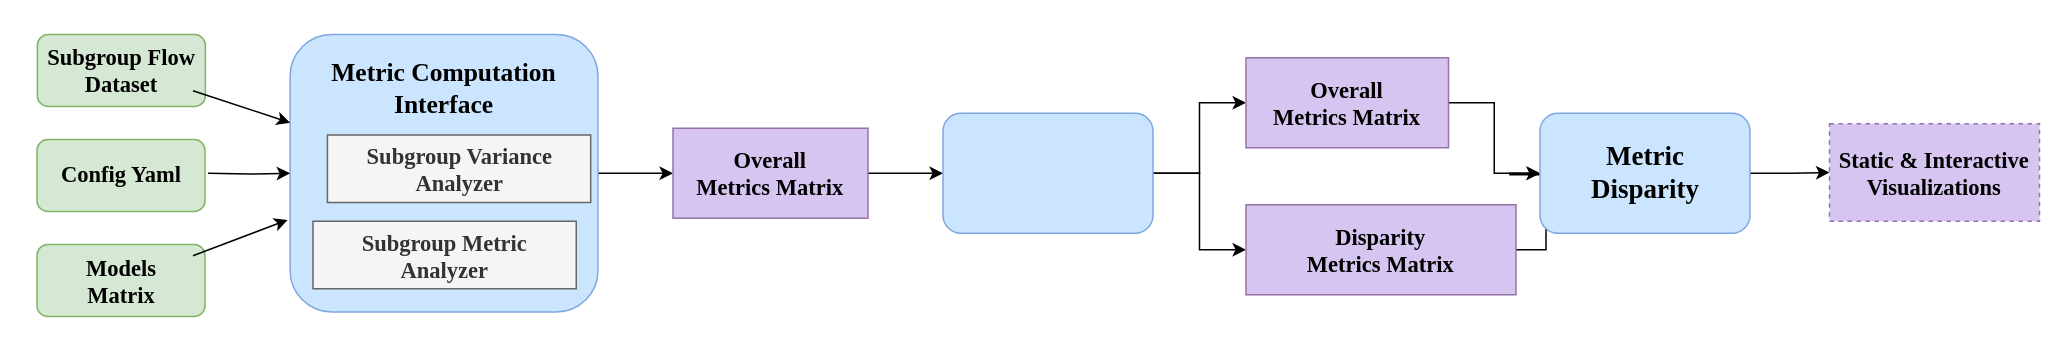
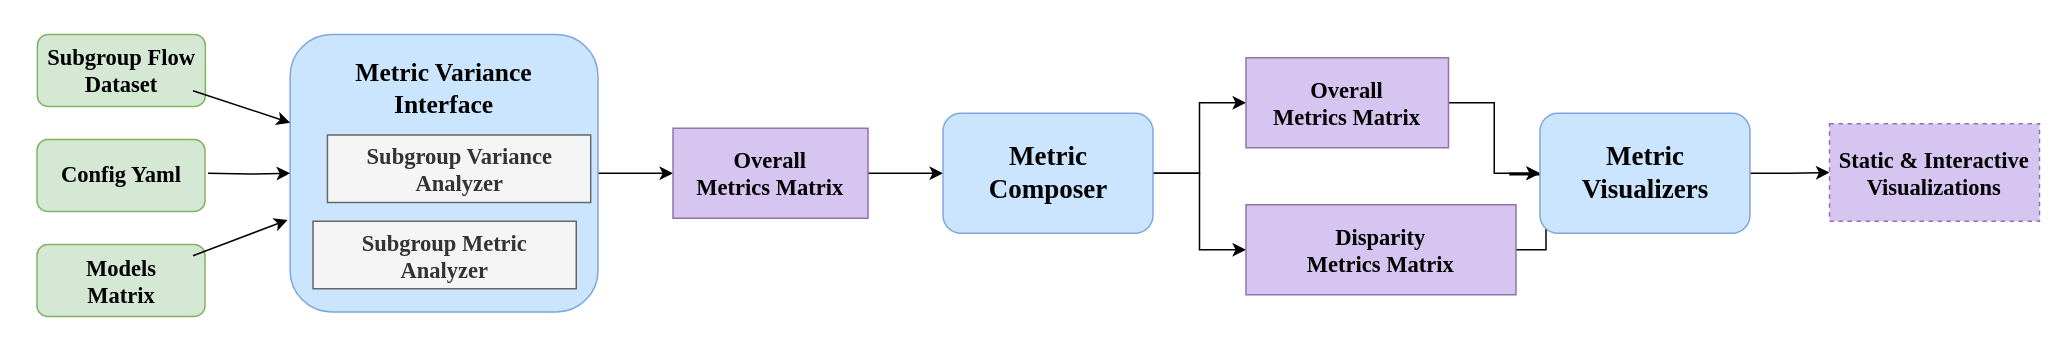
  <mxCell id="0" />
  <mxCell id="1" parent="0" />
  <mxCell id="2" value="" style="rounded=1;whiteSpace=wrap;html=1;fillColor=#d5e8d4;strokeColor=#82b366;" parent="1" vertex="1"><mxGeometry x="24.25" y="22.5" width="112" height="48" as="geometry" /></mxCell>
  <mxCell id="3" value="" style="rounded=1;whiteSpace=wrap;html=1;fillColor=#d5e8d4;strokeColor=#82b366;" parent="1" vertex="1"><mxGeometry x="24" y="92.5" width="112" height="48" as="geometry" /></mxCell>
  <mxCell id="4" value="" style="rounded=1;whiteSpace=wrap;html=1;fillColor=#d5e8d4;strokeColor=#82b366;" parent="1" vertex="1"><mxGeometry x="24" y="162.5" width="112" height="48" as="geometry" /></mxCell>
  <mxCell id="5" style="edgeStyle=orthogonalEdgeStyle;rounded=0;orthogonalLoop=1;jettySize=auto;html=1;entryX=0;entryY=0.5;entryDx=0;entryDy=0;fontSize=13;" parent="1" source="6" target="10" edge="1"><mxGeometry relative="1" as="geometry" /></mxCell>
  <mxCell id="6" value="" style="rounded=1;whiteSpace=wrap;html=1;fillColor=#cce5ff;strokeColor=#7EA6E0;" parent="1" vertex="1"><mxGeometry x="192.75" y="22.5" width="205.25" height="185" as="geometry" /></mxCell>
  <mxCell id="7" value="&lt;div style=&quot;font-size: 15px;&quot;&gt;&lt;font style=&quot;font-size: 15px;&quot; face=&quot;Verdana&quot;&gt;&lt;b style=&quot;&quot;&gt;Subgroup Metric &lt;br&gt;&lt;/b&gt;&lt;/font&gt;&lt;/div&gt;&lt;div style=&quot;font-size: 15px;&quot;&gt;&lt;font style=&quot;font-size: 15px;&quot; face=&quot;Verdana&quot;&gt;&lt;b style=&quot;&quot;&gt;Analyzer&lt;/b&gt;&lt;/font&gt;&lt;/div&gt;" style="rounded=0;whiteSpace=wrap;html=1;fillColor=#F5F5F5;fontColor=#333333;strokeColor=#666666;" parent="1" vertex="1"><mxGeometry x="208" y="147" width="175.5" height="45" as="geometry" /></mxCell>
  <mxCell id="8" value="&lt;div style=&quot;font-size: 15px;&quot;&gt;&lt;font style=&quot;font-size: 15px;&quot; color=&quot;#333333&quot; face=&quot;Verdana&quot;&gt;&lt;b style=&quot;&quot;&gt;Subgroup Variance &lt;br&gt;&lt;/b&gt;&lt;/font&gt;&lt;/div&gt;&lt;div style=&quot;font-size: 15px;&quot;&gt;&lt;font style=&quot;font-size: 15px;&quot; color=&quot;#333333&quot; face=&quot;Verdana&quot;&gt;&lt;b style=&quot;&quot;&gt;Analyzer&lt;/b&gt;&lt;/font&gt;&lt;/div&gt;" style="rounded=0;whiteSpace=wrap;html=1;fillColor=#F5F5F5;strokeColor=#666666;" parent="1" vertex="1"><mxGeometry x="217.62" y="89.5" width="175.5" height="45" as="geometry" /></mxCell>
  <mxCell id="9" style="edgeStyle=orthogonalEdgeStyle;rounded=0;orthogonalLoop=1;jettySize=auto;html=1;entryX=0;entryY=0.5;entryDx=0;entryDy=0;fontSize=13;" parent="1" source="10" target="13" edge="1"><mxGeometry relative="1" as="geometry" /></mxCell>
  <mxCell id="10" value="&lt;font style=&quot;font-size: 15px;&quot; face=&quot;Verdana&quot;&gt;&lt;b&gt;Overall&lt;br&gt;Metrics Matrix&lt;/b&gt;&lt;/font&gt;" style="rounded=0;whiteSpace=wrap;html=1;fillColor=#D6C5F0;strokeColor=#9673A6;" parent="1" vertex="1"><mxGeometry x="448" y="85" width="130" height="60" as="geometry" /></mxCell>
  <mxCell id="11" style="edgeStyle=orthogonalEdgeStyle;rounded=0;orthogonalLoop=1;jettySize=auto;html=1;entryX=0;entryY=0.5;entryDx=0;entryDy=0;fontSize=14;" parent="1" source="13" target="15" edge="1"><mxGeometry relative="1" as="geometry" /></mxCell>
  <mxCell id="12" style="edgeStyle=orthogonalEdgeStyle;rounded=0;orthogonalLoop=1;jettySize=auto;html=1;entryX=0;entryY=0.5;entryDx=0;entryDy=0;fontSize=14;" parent="1" source="13" target="17" edge="1"><mxGeometry relative="1" as="geometry" /></mxCell>
  <mxCell id="13" value="" style="rounded=1;whiteSpace=wrap;html=1;fillColor=#cce5ff;strokeColor=#7EA6E0;" parent="1" vertex="1"><mxGeometry x="628" y="75" width="140" height="80" as="geometry" /></mxCell>
  <mxCell id="14" style="edgeStyle=orthogonalEdgeStyle;rounded=0;orthogonalLoop=1;jettySize=auto;html=1;entryX=0;entryY=0.5;entryDx=0;entryDy=0;fontSize=14;" parent="1" source="15" target="27" edge="1"><mxGeometry relative="1" as="geometry" /></mxCell>
  <mxCell id="15" value="&lt;font style=&quot;font-size: 15px;&quot; face=&quot;Verdana&quot;&gt;&lt;b&gt;Overall&lt;br&gt;Metrics Matrix&lt;/b&gt;&lt;/font&gt;" style="rounded=0;whiteSpace=wrap;html=1;fillColor=#D6C5F0;strokeColor=#9673A6;" parent="1" vertex="1"><mxGeometry x="830" y="38" width="135" height="60" as="geometry" /></mxCell>
  <mxCell id="16" style="edgeStyle=orthogonalEdgeStyle;rounded=0;orthogonalLoop=1;jettySize=auto;html=1;entryX=0;entryY=0.5;entryDx=0;entryDy=0;fontSize=14;" parent="1" source="17" target="27" edge="1"><mxGeometry relative="1" as="geometry" /></mxCell>
  <mxCell id="17" value="&lt;font style=&quot;font-size: 15px;&quot; face=&quot;Verdana&quot;&gt;&lt;b&gt;Disparity &lt;br&gt;Metrics Matrix&lt;/b&gt;&lt;/font&gt;" style="rounded=0;whiteSpace=wrap;html=1;fillColor=#D6C5F0;strokeColor=#9673A6;" parent="1" vertex="1"><mxGeometry x="830" y="136" width="180" height="60" as="geometry" /></mxCell>
  <mxCell id="18" style="rounded=0;orthogonalLoop=1;jettySize=auto;html=1;" edge="1" parent="1" target="6"><mxGeometry relative="1" as="geometry"><mxPoint x="128" y="60" as="sourcePoint" /></mxGeometry></mxCell>
  <mxCell id="19" value="&lt;font face=&quot;Verdana&quot;&gt;&lt;b style=&quot;font-size: 15px;&quot;&gt;&lt;font style=&quot;font-size: 15px;&quot;&gt;Subgroup Flow &lt;br&gt;Dataset &lt;/font&gt;&lt;/b&gt;&lt;/font&gt;" style="text;html=1;align=center;verticalAlign=middle;resizable=0;points=[];autosize=1;strokeColor=none;fillColor=none;fontSize=7;" parent="1" vertex="1"><mxGeometry x="24.75" y="20.5" width="110" height="50" as="geometry" /></mxCell>
  <mxCell id="20" style="edgeStyle=orthogonalEdgeStyle;rounded=0;orthogonalLoop=1;jettySize=auto;html=1;entryX=0;entryY=0.5;entryDx=0;entryDy=0;" edge="1" parent="1" target="6"><mxGeometry relative="1" as="geometry"><mxPoint x="138" y="115" as="sourcePoint" /></mxGeometry></mxCell>
  <mxCell id="21" value="&lt;font face=&quot;Verdana&quot;&gt;&lt;b style=&quot;font-size: 15px;&quot;&gt;&lt;font style=&quot;font-size: 15px;&quot;&gt;Config Yaml&lt;/font&gt;&lt;/b&gt;&lt;/font&gt;" style="text;html=1;align=center;verticalAlign=middle;resizable=0;points=[];autosize=1;strokeColor=none;fillColor=none;fontSize=7;" parent="1" vertex="1"><mxGeometry x="20" y="100" width="120" height="30" as="geometry" /></mxCell>
  <mxCell id="22" style="rounded=0;orthogonalLoop=1;jettySize=auto;html=1;entryX=-0.008;entryY=0.668;entryDx=0;entryDy=0;entryPerimeter=0;" edge="1" parent="1" target="6"><mxGeometry relative="1" as="geometry"><mxPoint x="128" y="170" as="sourcePoint" /><mxPoint x="188" y="140" as="targetPoint" /></mxGeometry></mxCell>
  <mxCell id="23" value="&lt;font face=&quot;Verdana&quot;&gt;&lt;b style=&quot;font-size: 15px;&quot;&gt;&lt;font style=&quot;font-size: 15px;&quot;&gt;Models &lt;br&gt;Matrix&lt;/font&gt;&lt;/b&gt;&lt;/font&gt;" style="text;html=1;align=center;verticalAlign=middle;resizable=1;points=[];autosize=1;strokeColor=none;fillColor=none;fontSize=7;movable=1;rotatable=1;deletable=1;editable=1;connectable=1;" parent="1" vertex="1"><mxGeometry x="39.75" y="161.5" width="80" height="50" as="geometry" /></mxCell>
- <mxCell id="24" value="&lt;font style=&quot;font-size: 17px;&quot; face=&quot;Verdana&quot;&gt;&lt;b&gt;Metric Computation&lt;br&gt;Interface&lt;/b&gt;&lt;/font&gt;" style="text;html=1;align=center;verticalAlign=middle;resizable=0;points=[];autosize=1;strokeColor=none;fillColor=none;fontSize=12;" parent="1" vertex="1"><mxGeometry x="190.25" y="33.5" width="210" height="50" as="geometry" /></mxCell>
+ <mxCell id="24" value="&lt;font style=&quot;font-size: 17px;&quot; face=&quot;Verdana&quot;&gt;&lt;b&gt;Metric Variance&lt;br&gt;Interface&lt;/b&gt;&lt;/font&gt;" style="text;html=1;align=center;verticalAlign=middle;resizable=0;points=[];autosize=1;strokeColor=none;fillColor=none;fontSize=12;" parent="1" vertex="1"><mxGeometry x="190.25" y="33.5" width="210" height="50" as="geometry" /></mxCell>
+ <mxCell id="25" value="&lt;font style=&quot;font-size: 18px;&quot; face=&quot;Verdana&quot;&gt;&lt;b style=&quot;&quot;&gt;Metric &lt;br&gt;Composer&lt;/b&gt;&lt;/font&gt;" style="text;html=1;align=center;verticalAlign=middle;resizable=0;points=[];autosize=1;strokeColor=none;fillColor=none;fontSize=14;" parent="1" vertex="1"><mxGeometry x="638" y="85" width="120" height="60" as="geometry" /></mxCell>
  <mxCell id="26" style="edgeStyle=orthogonalEdgeStyle;rounded=0;orthogonalLoop=1;jettySize=auto;html=1;" edge="1" parent="1" source="27" target="29"><mxGeometry relative="1" as="geometry" /></mxCell>
  <mxCell id="27" value="" style="rounded=1;whiteSpace=wrap;html=1;fillColor=#cce5ff;strokeColor=#7EA6E0;" parent="1" vertex="1"><mxGeometry x="1026" y="75" width="140" height="80" as="geometry" /></mxCell>
- <mxCell id="28" value="&lt;font style=&quot;font-size: 18px;&quot; face=&quot;Verdana&quot;&gt;&lt;b&gt;Metric &lt;br&gt;Disparity&lt;/b&gt;&lt;/font&gt;" style="text;html=1;align=center;verticalAlign=middle;resizable=0;points=[];autosize=1;strokeColor=none;fillColor=none;fontSize=14;" parent="1" vertex="1"><mxGeometry x="1031" y="85" width="130" height="60" as="geometry" /></mxCell>
+ <mxCell id="28" value="&lt;font style=&quot;font-size: 18px;&quot; face=&quot;Verdana&quot;&gt;&lt;b&gt;Metric &lt;br&gt;Visualizers&lt;/b&gt;&lt;/font&gt;" style="text;html=1;align=center;verticalAlign=middle;resizable=0;points=[];autosize=1;strokeColor=none;fillColor=none;fontSize=14;" parent="1" vertex="1"><mxGeometry x="1031" y="85" width="130" height="60" as="geometry" /></mxCell>
  <mxCell id="29" value="&lt;font style=&quot;font-size: 15px;&quot; face=&quot;Verdana&quot;&gt;&lt;b&gt;Static&lt;/b&gt;&amp;nbsp;&lt;b&gt;&amp;amp; Interactive&lt;/b&gt;&lt;br&gt;&lt;b&gt;Visualizations&lt;/b&gt;&lt;/font&gt;" style="rounded=0;whiteSpace=wrap;html=1;fillColor=#D6C5F0;strokeColor=#9673a6;dashed=1;" parent="1" vertex="1"><mxGeometry x="1219" y="82" width="140" height="65" as="geometry" /></mxCell>
